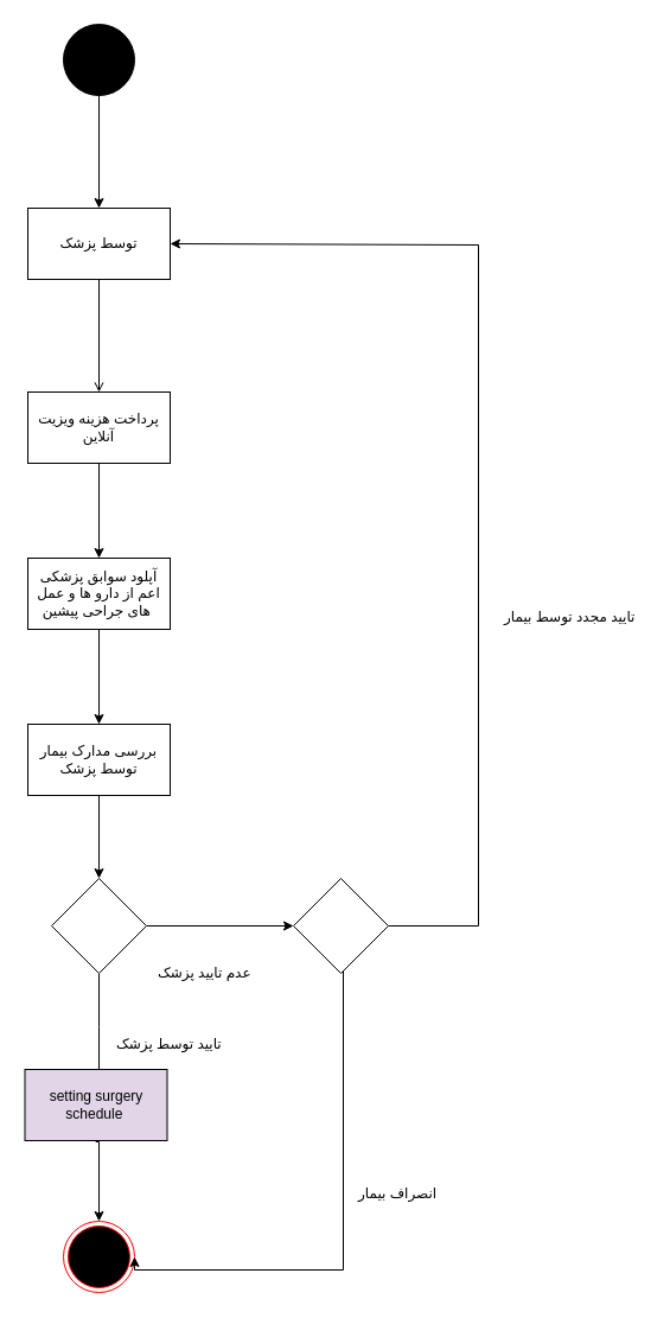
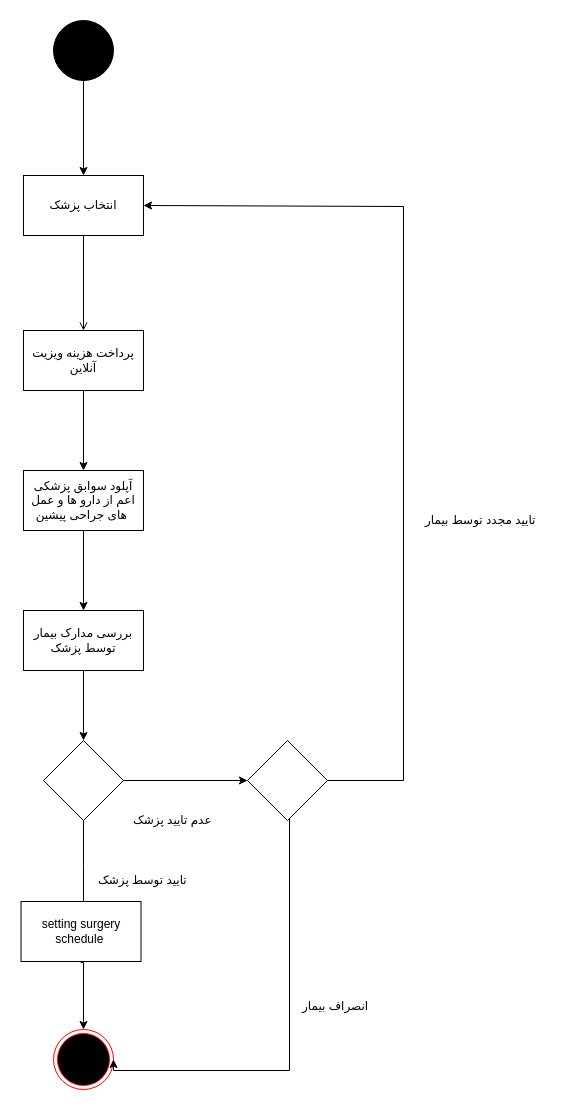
  <mxCell id="0" />
  <mxCell id="1" parent="0" />
  <mxCell id="2" value="" style="edgeStyle=orthogonalEdgeStyle;rounded=0;orthogonalLoop=1;jettySize=auto;html=1;entryX=0.5;entryY=0;entryDx=0;entryDy=0;" edge="1" parent="1" source="3" target="7"><mxGeometry relative="1" as="geometry"><mxPoint x="83" y="340" as="targetPoint" /></mxGeometry></mxCell>
  <mxCell id="3" value="" style="ellipse;whiteSpace=wrap;html=1;aspect=fixed;fillColor=#000000;" vertex="1" parent="1"><mxGeometry x="53" y="20" width="60" height="60" as="geometry" /></mxCell>
  <mxCell id="4" value="" style="ellipse;html=1;shape=endState;fillColor=#000000;strokeColor=#ff0000;direction=west;" vertex="1" parent="1"><mxGeometry x="53" y="1029" width="60" height="60" as="geometry" /></mxCell>
  <mxCell id="5" value="" style="edgeStyle=orthogonalEdgeStyle;rounded=0;orthogonalLoop=1;jettySize=auto;html=1;exitX=0.5;exitY=1;exitDx=0;exitDy=0;" edge="1" parent="1" source="8" target="10"><mxGeometry relative="1" as="geometry"><mxPoint x="83" y="450" as="sourcePoint" /></mxGeometry></mxCell>
  <mxCell id="6" value="" style="edgeStyle=orthogonalEdgeStyle;rounded=0;orthogonalLoop=1;jettySize=auto;html=1;endArrow=open;" edge="1" parent="1" source="7" target="8"><mxGeometry relative="1" as="geometry" /></mxCell>
- <mxCell id="7" value="توسط پزشک" style="rounded=0;whiteSpace=wrap;html=1;" vertex="1" parent="1"><mxGeometry x="23" y="175" width="120" height="60" as="geometry" /></mxCell>
+ <mxCell id="7" value="انتخاب پزشک" style="rounded=0;whiteSpace=wrap;html=1;" vertex="1" parent="1"><mxGeometry x="23" y="175" width="120" height="60" as="geometry" /></mxCell>
  <mxCell id="8" value="پرداخت هزینه ویزیت آنلاین" style="rounded=0;whiteSpace=wrap;html=1;" vertex="1" parent="1"><mxGeometry x="23" y="330" width="120" height="60" as="geometry" /></mxCell>
  <mxCell id="9" value="" style="edgeStyle=orthogonalEdgeStyle;rounded=0;orthogonalLoop=1;jettySize=auto;html=1;" edge="1" parent="1" source="10" target="12"><mxGeometry relative="1" as="geometry" /></mxCell>
  <mxCell id="10" value="آپلود سوابق پزشکی اعم از دارو ها و عمل های جراحی پیشین&amp;nbsp;" style="rounded=0;whiteSpace=wrap;html=1;" vertex="1" parent="1"><mxGeometry x="23" y="470" width="120" height="60" as="geometry" /></mxCell>
  <mxCell id="11" value="" style="edgeStyle=orthogonalEdgeStyle;rounded=0;orthogonalLoop=1;jettySize=auto;html=1;entryX=0.5;entryY=0;entryDx=0;entryDy=0;" edge="1" parent="1" source="12" target="16"><mxGeometry relative="1" as="geometry"><mxPoint x="83" y="770" as="targetPoint" /></mxGeometry></mxCell>
  <mxCell id="12" value="بررسی مدارک بیمار توسط پزشک" style="rounded=0;whiteSpace=wrap;html=1;" vertex="1" parent="1"><mxGeometry x="23" y="610" width="120" height="60" as="geometry" /></mxCell>
  <mxCell id="13" value="" style="edgeStyle=orthogonalEdgeStyle;rounded=0;orthogonalLoop=1;jettySize=auto;html=1;exitX=0.5;exitY=1;exitDx=0;exitDy=0;" edge="1" parent="1" source="24" target="4"><mxGeometry relative="1" as="geometry"><mxPoint x="83" y="1000" as="sourcePoint" /><Array as="points"><mxPoint x="83" y="962" /></Array></mxGeometry></mxCell>
  <mxCell id="14" value="" style="edgeStyle=orthogonalEdgeStyle;rounded=0;orthogonalLoop=1;jettySize=auto;html=1;exitX=1;exitY=0.5;exitDx=0;exitDy=0;" edge="1" parent="1" source="16" target="19"><mxGeometry relative="1" as="geometry"><mxPoint x="168" y="830" as="sourcePoint" /></mxGeometry></mxCell>
  <mxCell id="15" value="" style="edgeStyle=orthogonalEdgeStyle;rounded=0;orthogonalLoop=1;jettySize=auto;html=1;" edge="1" parent="1" source="16"><mxGeometry relative="1" as="geometry"><mxPoint x="83" y="910" as="targetPoint" /></mxGeometry></mxCell>
  <mxCell id="16" value="" style="rhombus;whiteSpace=wrap;html=1;" vertex="1" parent="1"><mxGeometry x="43" y="740" width="80" height="80" as="geometry" /></mxCell>
  <mxCell id="17" value="" style="edgeStyle=orthogonalEdgeStyle;rounded=0;orthogonalLoop=1;jettySize=auto;html=1;entryX=0;entryY=0.5;entryDx=0;entryDy=0;" edge="1" parent="1" source="19" target="4"><mxGeometry relative="1" as="geometry"><mxPoint x="263" y="990" as="targetPoint" /><Array as="points"><mxPoint x="289" y="1070" /></Array></mxGeometry></mxCell>
  <mxCell id="18" value="" style="edgeStyle=orthogonalEdgeStyle;rounded=0;orthogonalLoop=1;jettySize=auto;html=1;entryX=1;entryY=0.5;entryDx=0;entryDy=0;" edge="1" parent="1" source="19" target="7"><mxGeometry relative="1" as="geometry"><mxPoint x="453" y="360" as="targetPoint" /><Array as="points"><mxPoint x="403" y="780" /><mxPoint x="403" y="206" /></Array></mxGeometry></mxCell>
  <mxCell id="19" value="" style="rhombus;whiteSpace=wrap;html=1;" vertex="1" parent="1"><mxGeometry x="247" y="740" width="80" height="80" as="geometry" /></mxCell>
  <mxCell id="20" value="تایید توسط پزشک" style="text;html=1;resizable=0;points=[];autosize=1;align=left;verticalAlign=top;spacingTop=-4;" vertex="1" parent="1"><mxGeometry x="95.5" y="870" width="90" height="20" as="geometry" /></mxCell>
  <mxCell id="21" value="عدم تایید پزشک" style="text;html=1;resizable=0;points=[];autosize=1;align=left;verticalAlign=top;spacingTop=-4;" vertex="1" parent="1"><mxGeometry x="130.5" y="810" width="80" height="20" as="geometry" /></mxCell>
  <mxCell id="22" value="انصراف بیمار" style="text;html=1;resizable=0;points=[];autosize=1;align=left;verticalAlign=top;spacingTop=-4;" vertex="1" parent="1"><mxGeometry x="300" y="996" width="70" height="20" as="geometry" /></mxCell>
  <mxCell id="23" value="تایید مجدد توسط بیمار" style="text;html=1;resizable=0;points=[];autosize=1;align=left;verticalAlign=top;spacingTop=-4;" vertex="1" parent="1"><mxGeometry x="423" y="510" width="120" height="20" as="geometry" /></mxCell>
- <mxCell id="24" value="setting surgery schedule&amp;nbsp;" style="rounded=0;whiteSpace=wrap;html=1;fillColor=#e1d5e7;" vertex="1" parent="1"><mxGeometry x="20.5" y="901" width="120" height="60" as="geometry" /></mxCell>
+ <mxCell id="24" value="setting surgery schedule&amp;nbsp;" style="rounded=0;whiteSpace=wrap;html=1;" vertex="1" parent="1"><mxGeometry x="20.5" y="901" width="120" height="60" as="geometry" /></mxCell>
